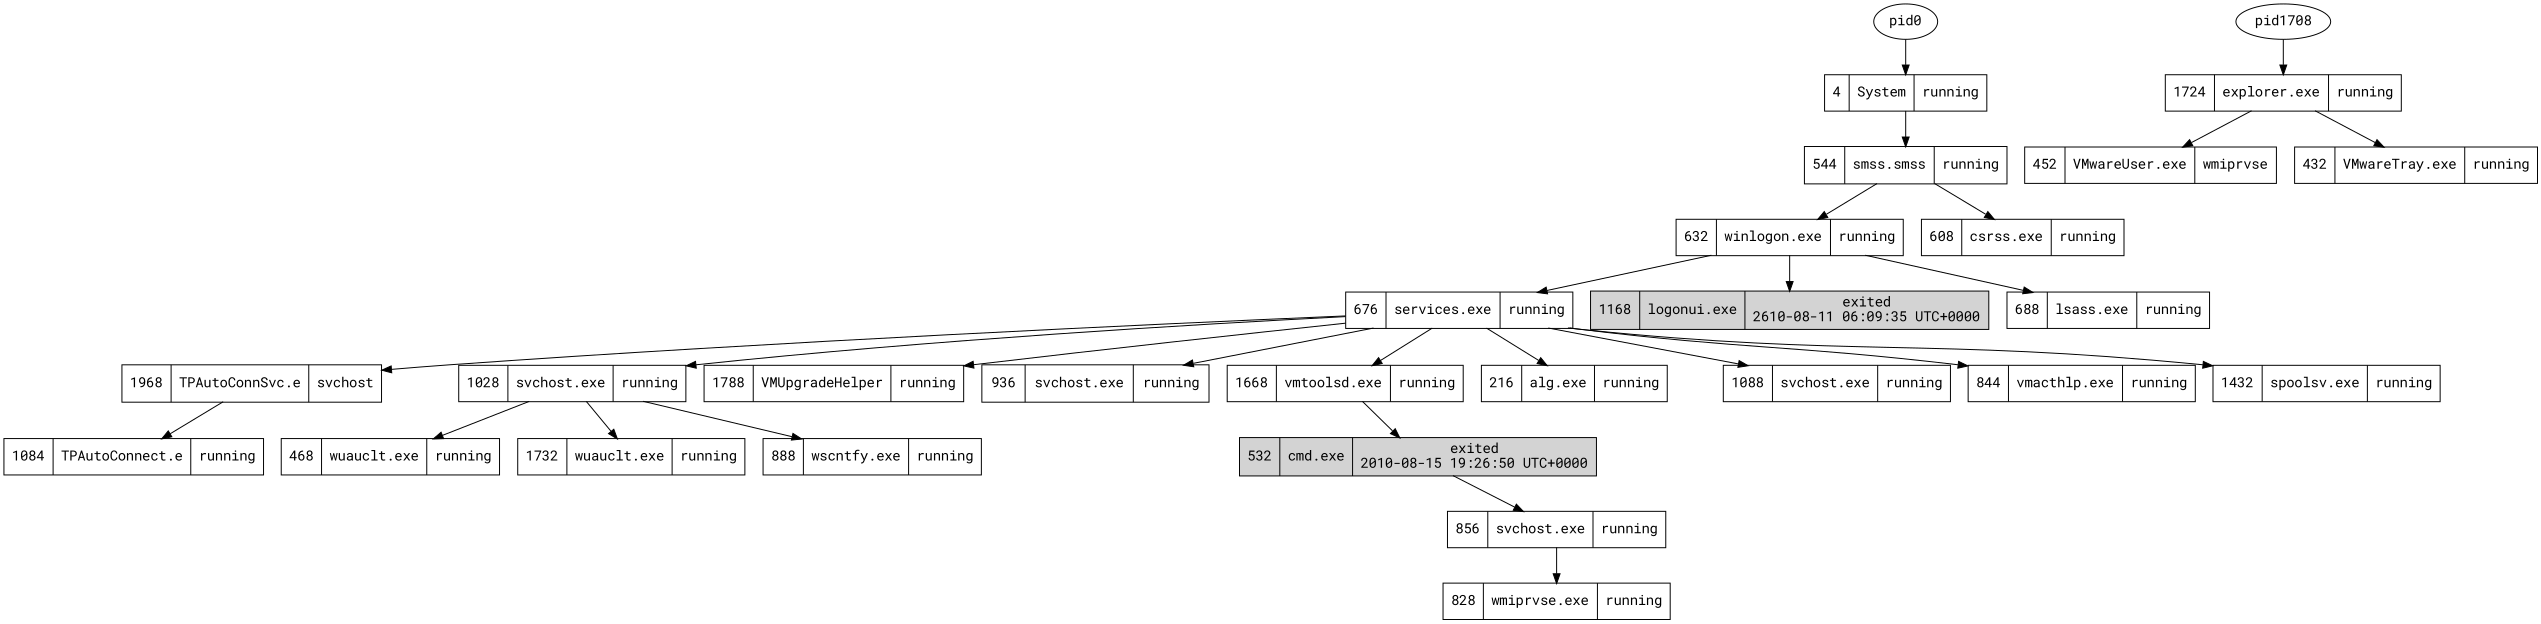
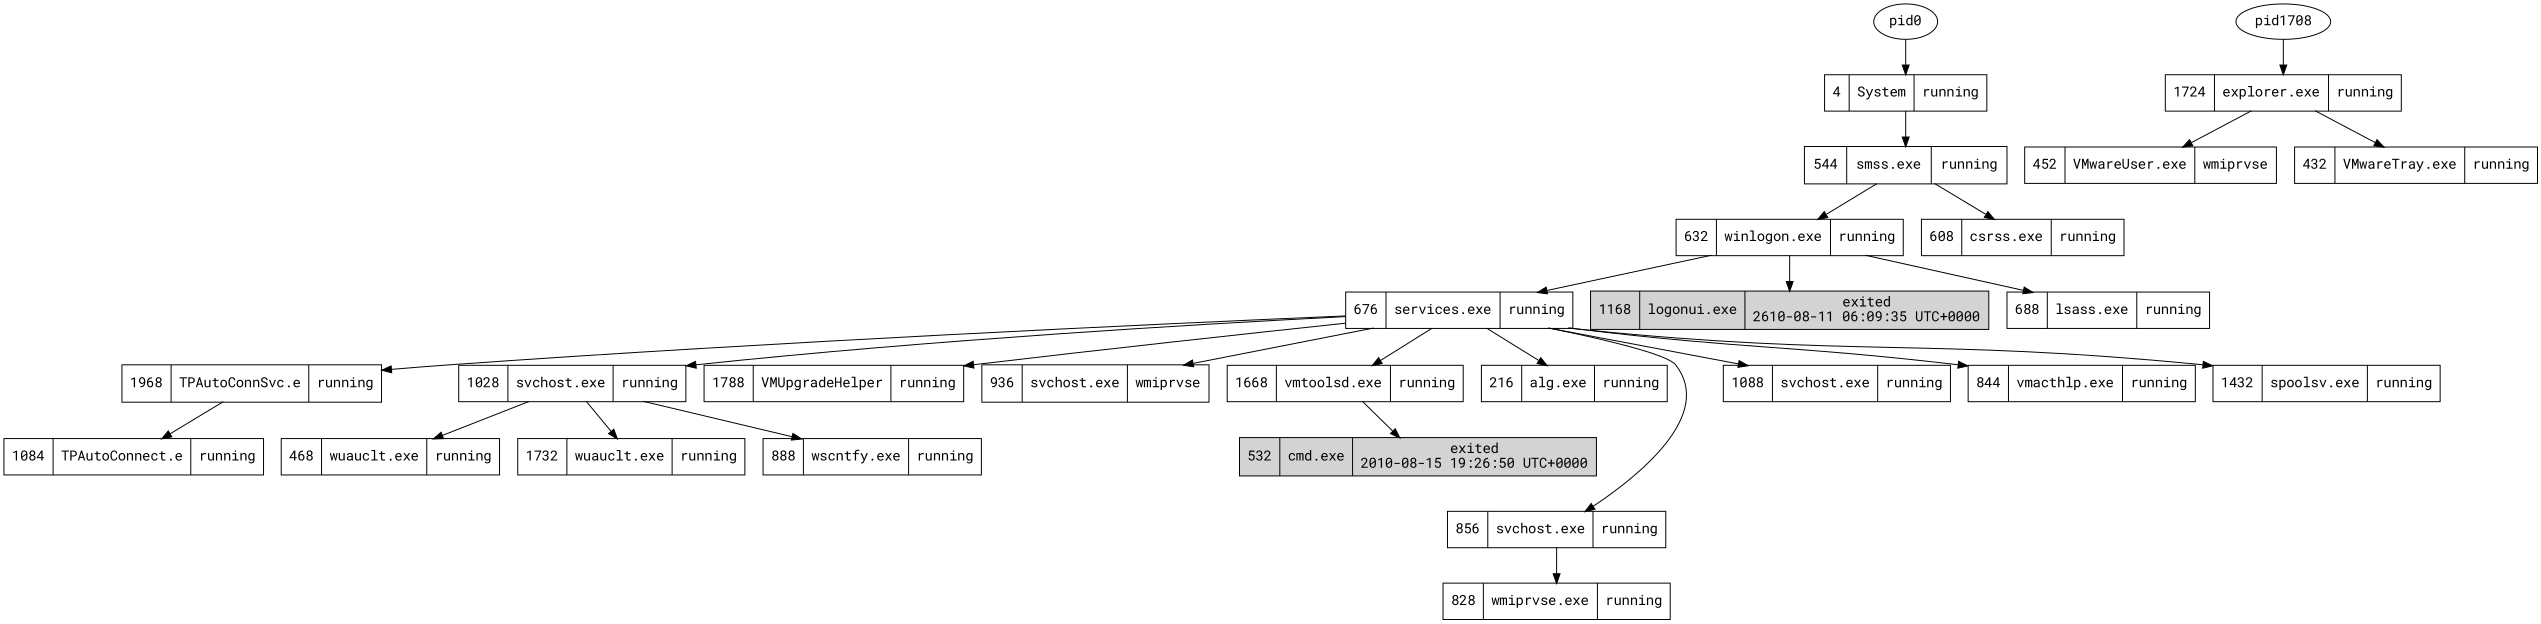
  digraph {
    fontname="Roboto Mono"
    rankdir=TB
    node [fontname="Roboto Mono" shape=record]
    edge [fontname="Roboto Mono"]
    n1 [label="676 | services.exe |running"]
-   n2 [label="1968 | TPAutoConnSvc.e |svchost"]
+   n2 [label="1968 | TPAutoConnSvc.e |running"]
    n3 [label="1028 | svchost.exe |running"]
    n4 [label="1788 | VMUpgradeHelper |running"]
-   n5 [label="936 | svchost.exe |running"]
+   n5 [label="936 | svchost.exe |wmiprvse"]
    n6 [label="1668 | vmtoolsd.exe |running"]
    n7 [label="216 | alg.exe |running"]
    n8 [label="856 | svchost.exe |running"]
    n9 [label="1088 | svchost.exe |running"]
    n10 [label="844 | vmacthlp.exe |running"]
    n11 [label="1432 | spoolsv.exe |running"]
    n12 [label="1084 | TPAutoConnect.e |running"]
    n13 [label="468 | wuauclt.exe |running"]
    n14 [label="1732 | wuauclt.exe |running"]
    n15 [label="888 | wscntfy.exe |running"]
    n16 [fillcolor=lightgray label="532 | cmd.exe |exited\n2010-08-15 19:26:50 UTC+0000" style=filled]
    n17 [label="828 | wmiprvse.exe |running"]
    n18 [label="4 | System |running"]
-   n19 [label="544 | smss.smss |running"]
+   n19 [label="544 | smss.exe |running"]
    pid0 [shape=""]
    n21 [label="632 | winlogon.exe |running"]
    n22 [label="608 | csrss.exe |running"]
    n23 [fillcolor=lightgray label="1168 | logonui.exe |exited\n2610-08-11 06:09:35 UTC+0000" style=filled]
    n24 [label="688 | lsass.exe |running"]
    n25 [label="1724 | explorer.exe |running"]
    n26 [label="452 | VMwareUser.exe |wmiprvse"]
    n27 [label="432 | VMwareTray.exe |running"]
    pid1708 [shape=""]
    n1 -> n2
    n1 -> n3
    n1 -> n4
    n1 -> n5
    n1 -> n6
    n1 -> n7
-   n16 -> n8
+   n1 -> n8
    n1 -> n9
    n1 -> n10
    n1 -> n11
    n2 -> n12
    n3 -> n13
    n3 -> n14
    n3 -> n15
    n6 -> n16
    n8 -> n17
    n18 -> n19
    n19 -> n21
    n19 -> n22
    pid0 -> n18
    n21 -> n1
    n21 -> n23
    n21 -> n24
    n25 -> n26
    n25 -> n27
    pid1708 -> n25
  }
